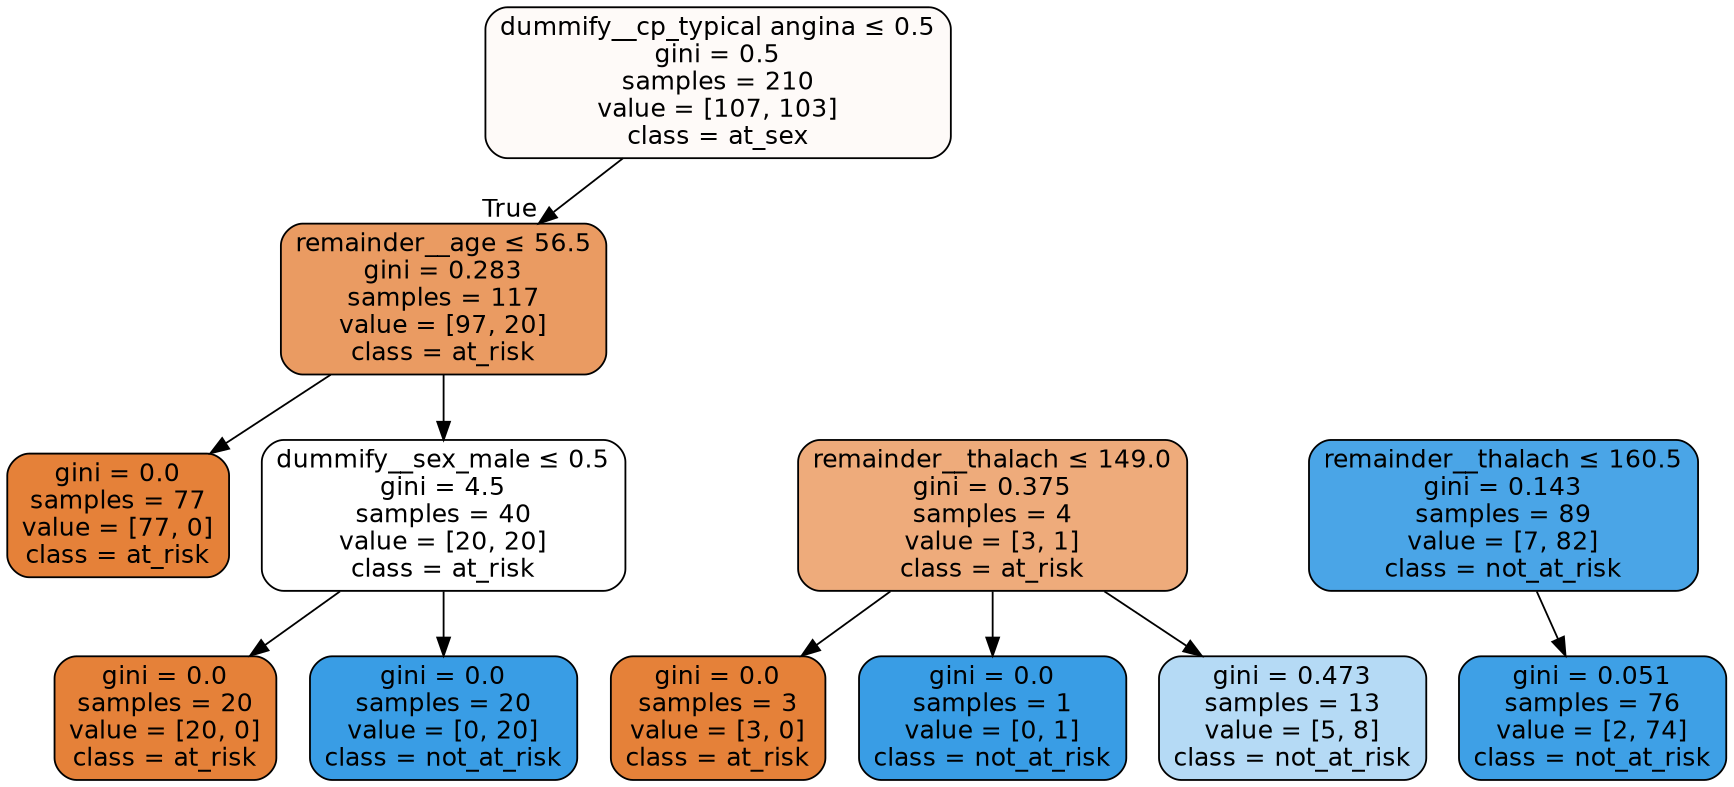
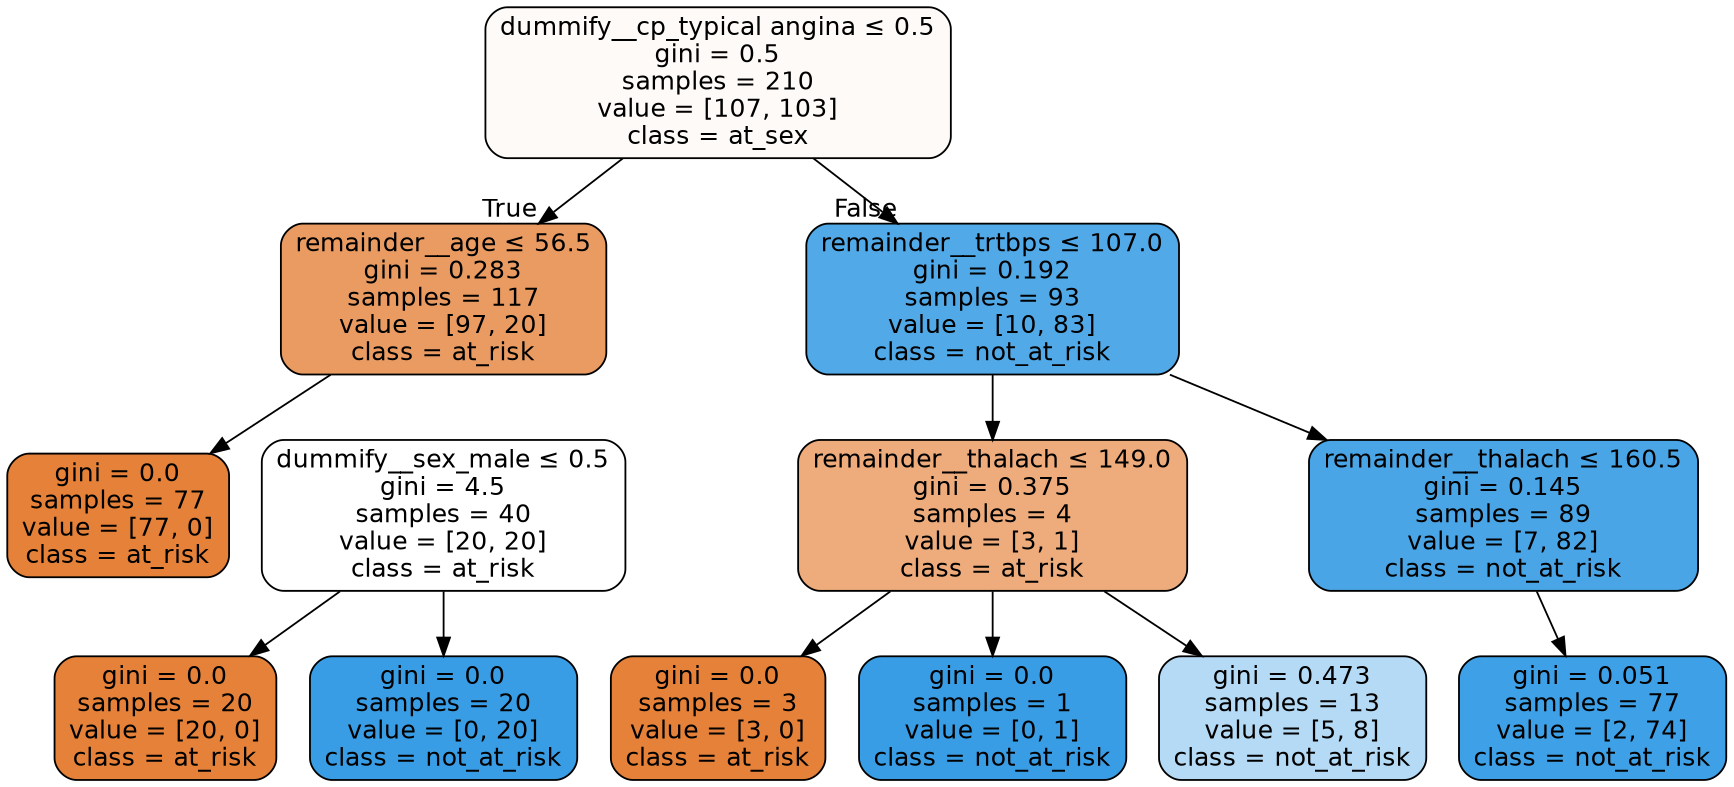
  digraph {
    node [color=black fillcolor="#e58139" fontname=helvetica shape=box style="filled, rounded"]
    edge [fontname=helvetica]
    n1 [fillcolor="#fefaf8" label=<dummify__cp_typical angina &le; 0.5<br/>gini = 0.5<br/>samples = 210<br/>value = [107, 103]<br/>class = at_sex>]
    n2 [fillcolor="#ea9b62" label=<remainder__age &le; 56.5<br/>gini = 0.283<br/>samples = 117<br/>value = [97, 20]<br/>class = at_risk>]
+   n3 [fillcolor="#51a9e8" label=<remainder__trtbps &le; 107.0<br/>gini = 0.192<br/>samples = 93<br/>value = [10, 83]<br/>class = not_at_risk>]
    n4 [label=<gini = 0.0<br/>samples = 77<br/>value = [77, 0]<br/>class = at_risk>]
    n5 [fillcolor="#ffffff" label=<dummify__sex_male &le; 0.5<br/>gini = 4.5<br/>samples = 40<br/>value = [20, 20]<br/>class = at_risk>]
    n6 [fillcolor="#eeab7b" label=<remainder__thalach &le; 149.0<br/>gini = 0.375<br/>samples = 4<br/>value = [3, 1]<br/>class = at_risk>]
-   n7 [fillcolor="#4aa5e7" label=<remainder__thalach &le; 160.5<br/>gini = 0.143<br/>samples = 89<br/>value = [7, 82]<br/>class = not_at_risk>]
+   n7 [fillcolor="#4aa5e7" label=<remainder__thalach &le; 160.5<br/>gini = 0.145<br/>samples = 89<br/>value = [7, 82]<br/>class = not_at_risk>]
    n8 [label=<gini = 0.0<br/>samples = 20<br/>value = [20, 0]<br/>class = at_risk>]
    n9 [fillcolor="#399de5" label=<gini = 0.0<br/>samples = 20<br/>value = [0, 20]<br/>class = not_at_risk>]
    n10 [label=<gini = 0.0<br/>samples = 3<br/>value = [3, 0]<br/>class = at_risk>]
    n11 [fillcolor="#399de5" label=<gini = 0.0<br/>samples = 1<br/>value = [0, 1]<br/>class = not_at_risk>]
    n12 [fillcolor="#b5daf5" label=<gini = 0.473<br/>samples = 13<br/>value = [5, 8]<br/>class = not_at_risk>]
-   n13 [fillcolor="#3ea0e6" label=<gini = 0.051<br/>samples = 76<br/>value = [2, 74]<br/>class = not_at_risk>]
+   n13 [fillcolor="#3ea0e6" label=<gini = 0.051<br/>samples = 77<br/>value = [2, 74]<br/>class = not_at_risk>]
    n1 -> n2 [headlabel=True labelangle=45 labeldistance=2.5]
+   n1 -> n3 [headlabel=False labelangle=-45 labeldistance=2.5]
    n2 -> n4
-   n2 -> n5
+   n3 -> n6
+   n3 -> n7
    n5 -> n8
    n5 -> n9
    n6 -> n10
    n6 -> n11
    n6 -> n12
    n7 -> n13
  }
